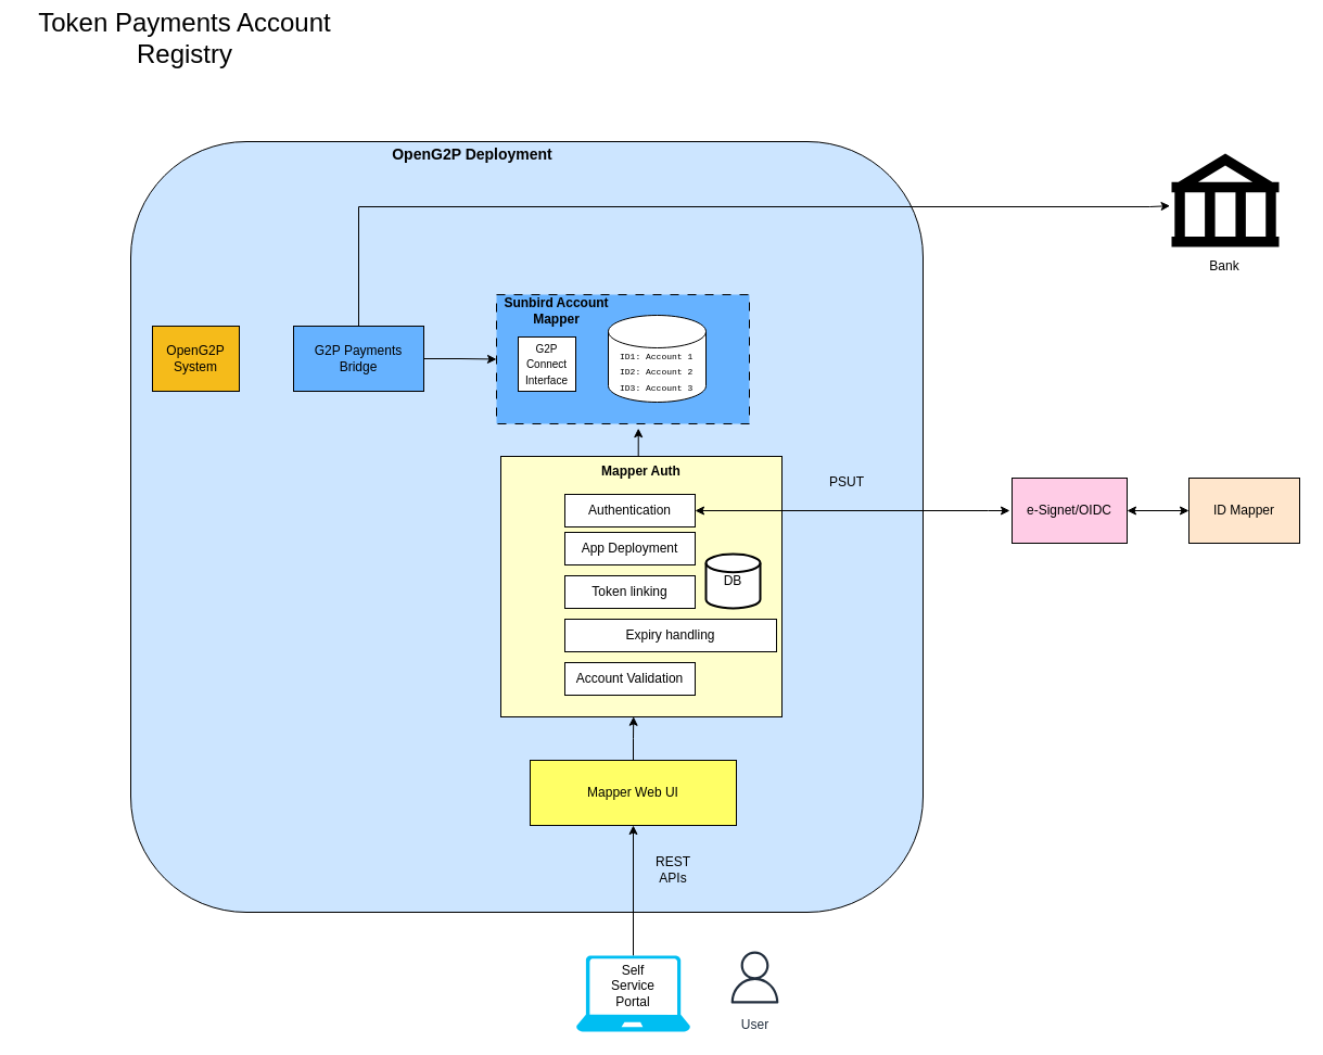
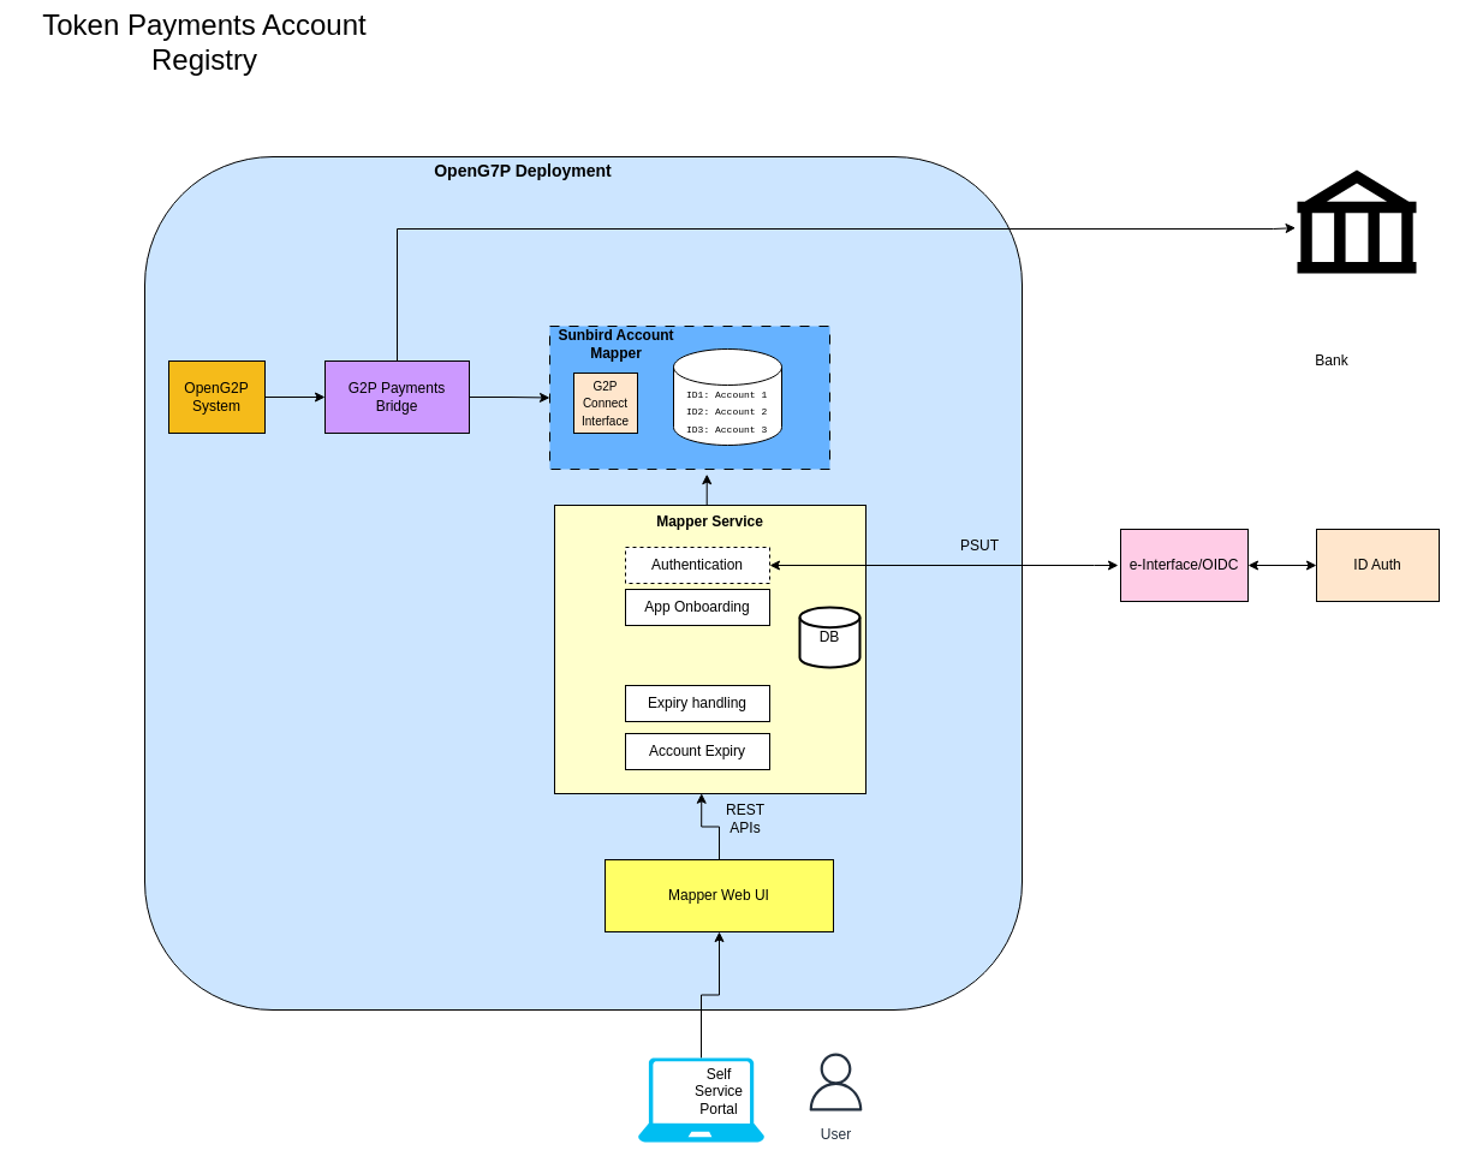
  <mxCell id="0" />
  <mxCell id="1" parent="0" />
  <mxCell id="2" value="" style="rounded=1;whiteSpace=wrap;html=1;align=left;fillColor=#CCE5FF;" parent="1" vertex="1"><mxGeometry x="120" y="130" width="730" height="710" as="geometry" /></mxCell>
  <mxCell id="3" value="&lt;font style=&quot;font-size: 24px;&quot;&gt;Token Payments Account Registry&lt;/font&gt;" style="text;html=1;strokeColor=none;fillColor=none;align=center;verticalAlign=middle;whiteSpace=wrap;rounded=0;" parent="1" vertex="1"><mxGeometry x="20" y="20" width="300" height="30" as="geometry" /></mxCell>
- <mxCell id="4" value="&lt;b&gt;&lt;font style=&quot;font-size: 14px;&quot;&gt;OpenG2P Deployment&lt;/font&gt;&lt;/b&gt;" style="text;html=1;strokeColor=none;fillColor=none;align=center;verticalAlign=middle;whiteSpace=wrap;rounded=0;" parent="1" vertex="1"><mxGeometry x="347" y="127" width="176" height="30" as="geometry" /></mxCell>
+ <mxCell id="4" value="&lt;b&gt;&lt;font style=&quot;font-size: 14px;&quot;&gt;OpenG7P Deployment&lt;/font&gt;&lt;/b&gt;" style="text;html=1;strokeColor=none;fillColor=none;align=center;verticalAlign=middle;whiteSpace=wrap;rounded=0;" parent="1" vertex="1"><mxGeometry x="347" y="127" width="176" height="30" as="geometry" /></mxCell>
+ <mxCell id="5" style="edgeStyle=orthogonalEdgeStyle;rounded=0;orthogonalLoop=1;jettySize=auto;html=1;exitX=1;exitY=0.5;exitDx=0;exitDy=0;entryX=0;entryY=0.5;entryDx=0;entryDy=0;" parent="1" source="6" target="10" edge="1"><mxGeometry relative="1" as="geometry" /></mxCell>
  <mxCell id="6" value="OpenG2P System" style="rounded=0;whiteSpace=wrap;html=1;fillColor=#f5bb1a;" parent="1" vertex="1"><mxGeometry x="140" y="300" width="80" height="60" as="geometry" /></mxCell>
  <mxCell id="7" value="" style="rounded=0;whiteSpace=wrap;html=1;dashed=1;dashPattern=8 8;fillColor=#66B2FF;" parent="1" vertex="1"><mxGeometry x="457" y="271" width="233" height="119" as="geometry" /></mxCell>
  <mxCell id="8" style="edgeStyle=orthogonalEdgeStyle;rounded=0;orthogonalLoop=1;jettySize=auto;html=1;exitX=1;exitY=0.5;exitDx=0;exitDy=0;entryX=0;entryY=0.5;entryDx=0;entryDy=0;" parent="1" source="10" target="7" edge="1"><mxGeometry relative="1" as="geometry" /></mxCell>
  <mxCell id="9" style="edgeStyle=orthogonalEdgeStyle;rounded=0;orthogonalLoop=1;jettySize=auto;html=1;exitX=0.5;exitY=0;exitDx=0;exitDy=0;entryX=-0.014;entryY=0.56;entryDx=0;entryDy=0;entryPerimeter=0;" parent="1" source="10" target="19" edge="1"><mxGeometry relative="1" as="geometry"><Array as="points"><mxPoint x="330" y="190" /><mxPoint x="1059" y="190" /></Array></mxGeometry></mxCell>
- <mxCell id="10" value="G2P Payments Bridge" style="rounded=0;whiteSpace=wrap;html=1;fillColor=#66b2ff;" parent="1" vertex="1"><mxGeometry x="270" y="300" width="120" height="60" as="geometry" /></mxCell>
- <mxCell id="11" value="&lt;font style=&quot;font-size: 10px;&quot;&gt;G2P Connect Interface&lt;/font&gt;" style="rounded=0;whiteSpace=wrap;html=1;" parent="1" vertex="1"><mxGeometry x="477" y="310" width="53" height="50" as="geometry" /></mxCell>
+ <mxCell id="10" value="G2P Payments Bridge" style="rounded=0;whiteSpace=wrap;html=1;fillColor=#CC99FF;" parent="1" vertex="1"><mxGeometry x="270" y="300" width="120" height="60" as="geometry" /></mxCell>
+ <mxCell id="11" value="&lt;font style=&quot;font-size: 10px;&quot;&gt;G2P Connect Interface&lt;/font&gt;" style="rounded=0;whiteSpace=wrap;html=1;fillColor=#ffe6cc;" parent="1" vertex="1"><mxGeometry x="477" y="310" width="53" height="50" as="geometry" /></mxCell>
  <mxCell id="12" style="edgeStyle=orthogonalEdgeStyle;rounded=0;orthogonalLoop=1;jettySize=auto;html=1;exitX=0.5;exitY=0;exitDx=0;exitDy=0;entryX=0.561;entryY=1.035;entryDx=0;entryDy=0;entryPerimeter=0;" parent="1" source="13" target="7" edge="1"><mxGeometry relative="1" as="geometry" /></mxCell>
- <mxCell id="13" value="&lt;b&gt;Mapper Auth&lt;/b&gt;" style="rounded=0;whiteSpace=wrap;html=1;verticalAlign=top;fillColor=#FFFFCC;" parent="1" vertex="1"><mxGeometry x="461" y="420" width="259" height="240" as="geometry" /></mxCell>
+ <mxCell id="13" value="&lt;b&gt;Mapper Service&lt;/b&gt;" style="rounded=0;whiteSpace=wrap;html=1;verticalAlign=top;fillColor=#FFFFCC;" parent="1" vertex="1"><mxGeometry x="461" y="420" width="259" height="240" as="geometry" /></mxCell>
  <mxCell id="14" style="edgeStyle=orthogonalEdgeStyle;rounded=0;orthogonalLoop=1;jettySize=auto;html=1;exitX=1;exitY=0.5;exitDx=0;exitDy=0;startArrow=classic;startFill=1;" parent="1" source="26" edge="1"><mxGeometry relative="1" as="geometry"><Array as="points"><mxPoint x="910" y="470" /><mxPoint x="910" y="470" /></Array><mxPoint x="930" y="470" as="targetPoint" /></mxGeometry></mxCell>
  <mxCell id="15" style="edgeStyle=orthogonalEdgeStyle;rounded=0;orthogonalLoop=1;jettySize=auto;html=1;exitX=1;exitY=0.5;exitDx=0;exitDy=0;entryX=0;entryY=0.5;entryDx=0;entryDy=0;startArrow=classic;startFill=1;" parent="1" source="16" target="17" edge="1"><mxGeometry relative="1" as="geometry" /></mxCell>
- <mxCell id="16" value="e-Signet/OIDC" style="rounded=0;whiteSpace=wrap;html=1;fillColor=#FFCCE6;" parent="1" vertex="1"><mxGeometry x="932" y="440" width="106" height="60" as="geometry" /></mxCell>
- <mxCell id="17" value="ID Mapper" style="rounded=0;whiteSpace=wrap;html=1;fillColor=#FFE6CC;" parent="1" vertex="1"><mxGeometry x="1095" y="440" width="102" height="60" as="geometry" /></mxCell>
+ <mxCell id="16" value="e-Interface/OIDC" style="rounded=0;whiteSpace=wrap;html=1;fillColor=#FFCCE6;" parent="1" vertex="1"><mxGeometry x="932" y="440" width="106" height="60" as="geometry" /></mxCell>
+ <mxCell id="17" value="ID Auth" style="rounded=0;whiteSpace=wrap;html=1;fillColor=#FFE6CC;" parent="1" vertex="1"><mxGeometry x="1095" y="440" width="102" height="60" as="geometry" /></mxCell>
  <mxCell id="18" value="User" style="sketch=0;outlineConnect=0;fontColor=#232F3E;gradientColor=none;strokeColor=#232F3E;fillColor=#ffffff;dashed=0;verticalLabelPosition=bottom;verticalAlign=top;align=center;html=1;fontSize=12;fontStyle=0;aspect=fixed;shape=mxgraph.aws4.resourceIcon;resIcon=mxgraph.aws4.user;" parent="1" vertex="1"><mxGeometry x="665" y="870" width="60" height="60" as="geometry" /></mxCell>
  <mxCell id="19" value="" style="shape=mxgraph.signs.travel.bank;html=1;pointerEvents=1;fillColor=#000000;strokeColor=none;verticalLabelPosition=bottom;verticalAlign=top;align=center;" parent="1" vertex="1"><mxGeometry x="1079" y="141" width="99" height="86" as="geometry" /></mxCell>
  <mxCell id="20" value="&lt;b&gt;Sunbird Account Mapper&lt;/b&gt;" style="text;html=1;strokeColor=none;fillColor=none;align=center;verticalAlign=middle;whiteSpace=wrap;rounded=0;" parent="1" vertex="1"><mxGeometry x="461" y="271" width="103" height="30" as="geometry" /></mxCell>
  <mxCell id="21" value="" style="group" parent="1" vertex="1" connectable="0"><mxGeometry x="560" y="290" width="90" height="80" as="geometry" /></mxCell>
  <mxCell id="22" value="" style="shape=cylinder3;whiteSpace=wrap;html=1;boundedLbl=1;backgroundOutline=1;size=15;" parent="21" vertex="1"><mxGeometry width="90" height="80" as="geometry" /></mxCell>
  <mxCell id="23" value="&lt;font face=&quot;Courier New&quot; style=&quot;font-size: 8px;&quot;&gt;ID1: Account 1&lt;br&gt;ID2: Account 2&lt;br&gt;ID3: Account 3&lt;br&gt;&amp;nbsp;&lt;/font&gt;" style="text;html=1;strokeColor=none;fillColor=none;align=left;verticalAlign=middle;whiteSpace=wrap;rounded=0;" parent="21" vertex="1"><mxGeometry x="9" y="43" width="80" height="30" as="geometry" /></mxCell>
  <mxCell id="24" style="edgeStyle=orthogonalEdgeStyle;rounded=0;orthogonalLoop=1;jettySize=auto;html=1;entryX=0.472;entryY=0.999;entryDx=0;entryDy=0;entryPerimeter=0;" parent="1" source="25" target="13" edge="1"><mxGeometry relative="1" as="geometry" /></mxCell>
- <mxCell id="25" value="Mapper Web UI" style="rounded=0;whiteSpace=wrap;html=1;fillColor=#FFFF66;" parent="1" vertex="1"><mxGeometry x="488" y="700" width="190" height="60" as="geometry" /></mxCell>
- <mxCell id="26" value="Authentication" style="rounded=0;whiteSpace=wrap;html=1;" parent="1" vertex="1"><mxGeometry x="520" y="455" width="120" height="30" as="geometry" /></mxCell>
- <mxCell id="27" value="App Deployment" style="rounded=0;whiteSpace=wrap;html=1;" parent="1" vertex="1"><mxGeometry x="520" y="490" width="120" height="30" as="geometry" /></mxCell>
- <mxCell id="28" value="Token linking" style="rounded=0;whiteSpace=wrap;html=1;" parent="1" vertex="1"><mxGeometry x="520" y="530" width="120" height="30" as="geometry" /></mxCell>
- <mxCell id="29" value="Expiry handling" style="rounded=0;whiteSpace=wrap;html=1;" parent="1" vertex="1"><mxGeometry x="520" y="570" width="195" height="30" as="geometry" /></mxCell>
- <mxCell id="30" value="Account Validation" style="rounded=0;whiteSpace=wrap;html=1;" parent="1" vertex="1"><mxGeometry x="520" y="610" width="120" height="30" as="geometry" /></mxCell>
- <mxCell id="31" value="DB" style="strokeWidth=2;html=1;shape=mxgraph.flowchart.database;whiteSpace=wrap;" parent="1" vertex="1"><mxGeometry x="650" y="510" width="50" height="50" as="geometry" /></mxCell>
- <mxCell id="32" value="PSUT" style="text;html=1;strokeColor=none;fillColor=none;align=center;verticalAlign=middle;whiteSpace=wrap;rounded=0;" parent="1" vertex="1"><mxGeometry x="750" y="429" width="60" height="30" as="geometry" /></mxCell>
- <mxCell id="33" value="REST APIs" style="text;html=1;strokeColor=none;fillColor=none;align=center;verticalAlign=middle;whiteSpace=wrap;rounded=0;" parent="1" vertex="1"><mxGeometry x="590" y="786" width="60" height="30" as="geometry" /></mxCell>
+ <mxCell id="25" value="Mapper Web UI" style="rounded=0;whiteSpace=wrap;html=1;fillColor=#FFFF66;" parent="1" vertex="1"><mxGeometry x="503" y="715" width="190" height="60" as="geometry" /></mxCell>
+ <mxCell id="26" value="Authentication" style="rounded=0;whiteSpace=wrap;html=1;dashed=1;" parent="1" vertex="1"><mxGeometry x="520" y="455" width="120" height="30" as="geometry" /></mxCell>
+ <mxCell id="27" value="App Onboarding" style="rounded=0;whiteSpace=wrap;html=1;" parent="1" vertex="1"><mxGeometry x="520" y="490" width="120" height="30" as="geometry" /></mxCell>
+ <mxCell id="29" value="Expiry handling" style="rounded=0;whiteSpace=wrap;html=1;" parent="1" vertex="1"><mxGeometry x="520" y="570" width="120" height="30" as="geometry" /></mxCell>
+ <mxCell id="30" value="Account Expiry" style="rounded=0;whiteSpace=wrap;html=1;" parent="1" vertex="1"><mxGeometry x="520" y="610" width="120" height="30" as="geometry" /></mxCell>
+ <mxCell id="31" value="DB" style="strokeWidth=2;html=1;shape=mxgraph.flowchart.database;whiteSpace=wrap;" parent="1" vertex="1"><mxGeometry x="665" y="505" width="50" height="50" as="geometry" /></mxCell>
+ <mxCell id="32" value="PSUT" style="text;html=1;strokeColor=none;fillColor=none;align=center;verticalAlign=middle;whiteSpace=wrap;rounded=0;" parent="1" vertex="1"><mxGeometry x="785" y="439" width="60" height="30" as="geometry" /></mxCell>
+ <mxCell id="33" value="REST APIs" style="text;html=1;strokeColor=none;fillColor=none;align=center;verticalAlign=middle;whiteSpace=wrap;rounded=0;" parent="1" vertex="1"><mxGeometry x="590" y="666" width="60" height="30" as="geometry" /></mxCell>
  <mxCell id="34" style="edgeStyle=orthogonalEdgeStyle;rounded=0;orthogonalLoop=1;jettySize=auto;html=1;exitX=0.5;exitY=0;exitDx=0;exitDy=0;exitPerimeter=0;entryX=0.5;entryY=1;entryDx=0;entryDy=0;" parent="1" source="35" target="25" edge="1"><mxGeometry relative="1" as="geometry" /></mxCell>
  <mxCell id="35" value="" style="verticalLabelPosition=bottom;html=1;verticalAlign=top;align=center;strokeColor=none;fillColor=#00BEF2;shape=mxgraph.azure.laptop;pointerEvents=1;" parent="1" vertex="1"><mxGeometry x="530.5" y="880" width="105" height="70" as="geometry" /></mxCell>
- <mxCell id="36" value="Self Service Portal" style="text;html=1;strokeColor=none;fillColor=none;align=center;verticalAlign=middle;whiteSpace=wrap;rounded=0;" parent="1" vertex="1"><mxGeometry x="553" y="893" width="60" height="30" as="geometry" /></mxCell>
- <mxCell id="37" value="Bank" style="text;html=1;strokeColor=none;fillColor=none;align=center;verticalAlign=middle;whiteSpace=wrap;rounded=0;" parent="1" vertex="1"><mxGeometry x="1098" y="230" width="60" height="30" as="geometry" /></mxCell>
+ <mxCell id="36" value="Self Service Portal" style="text;html=1;strokeColor=none;fillColor=none;align=center;verticalAlign=middle;whiteSpace=wrap;rounded=0;" parent="1" vertex="1"><mxGeometry x="568" y="893" width="60" height="30" as="geometry" /></mxCell>
+ <mxCell id="37" value="Bank" style="text;html=1;strokeColor=none;fillColor=none;align=center;verticalAlign=middle;whiteSpace=wrap;rounded=0;" parent="1" vertex="1"><mxGeometry x="1078" y="285" width="60" height="30" as="geometry" /></mxCell>
